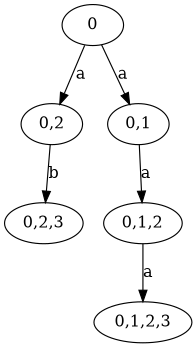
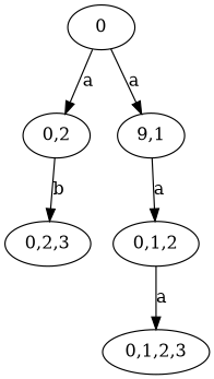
  digraph {
    n1 [label=0]
    n2 [label="0,2"]
-   n3 [label="0,1"]
+   n3 [label="9,1"]
    n4 [label="0,2,3"]
    n5 [label="0,1,2"]
    n6 [label="0,1,2,3"]
    n1 -> n2 [label=a]
    n1 -> n3 [label=a]
    n2 -> n4 [label=b]
    n3 -> n5 [label=a]
    n5 -> n6 [label=a]
  }
